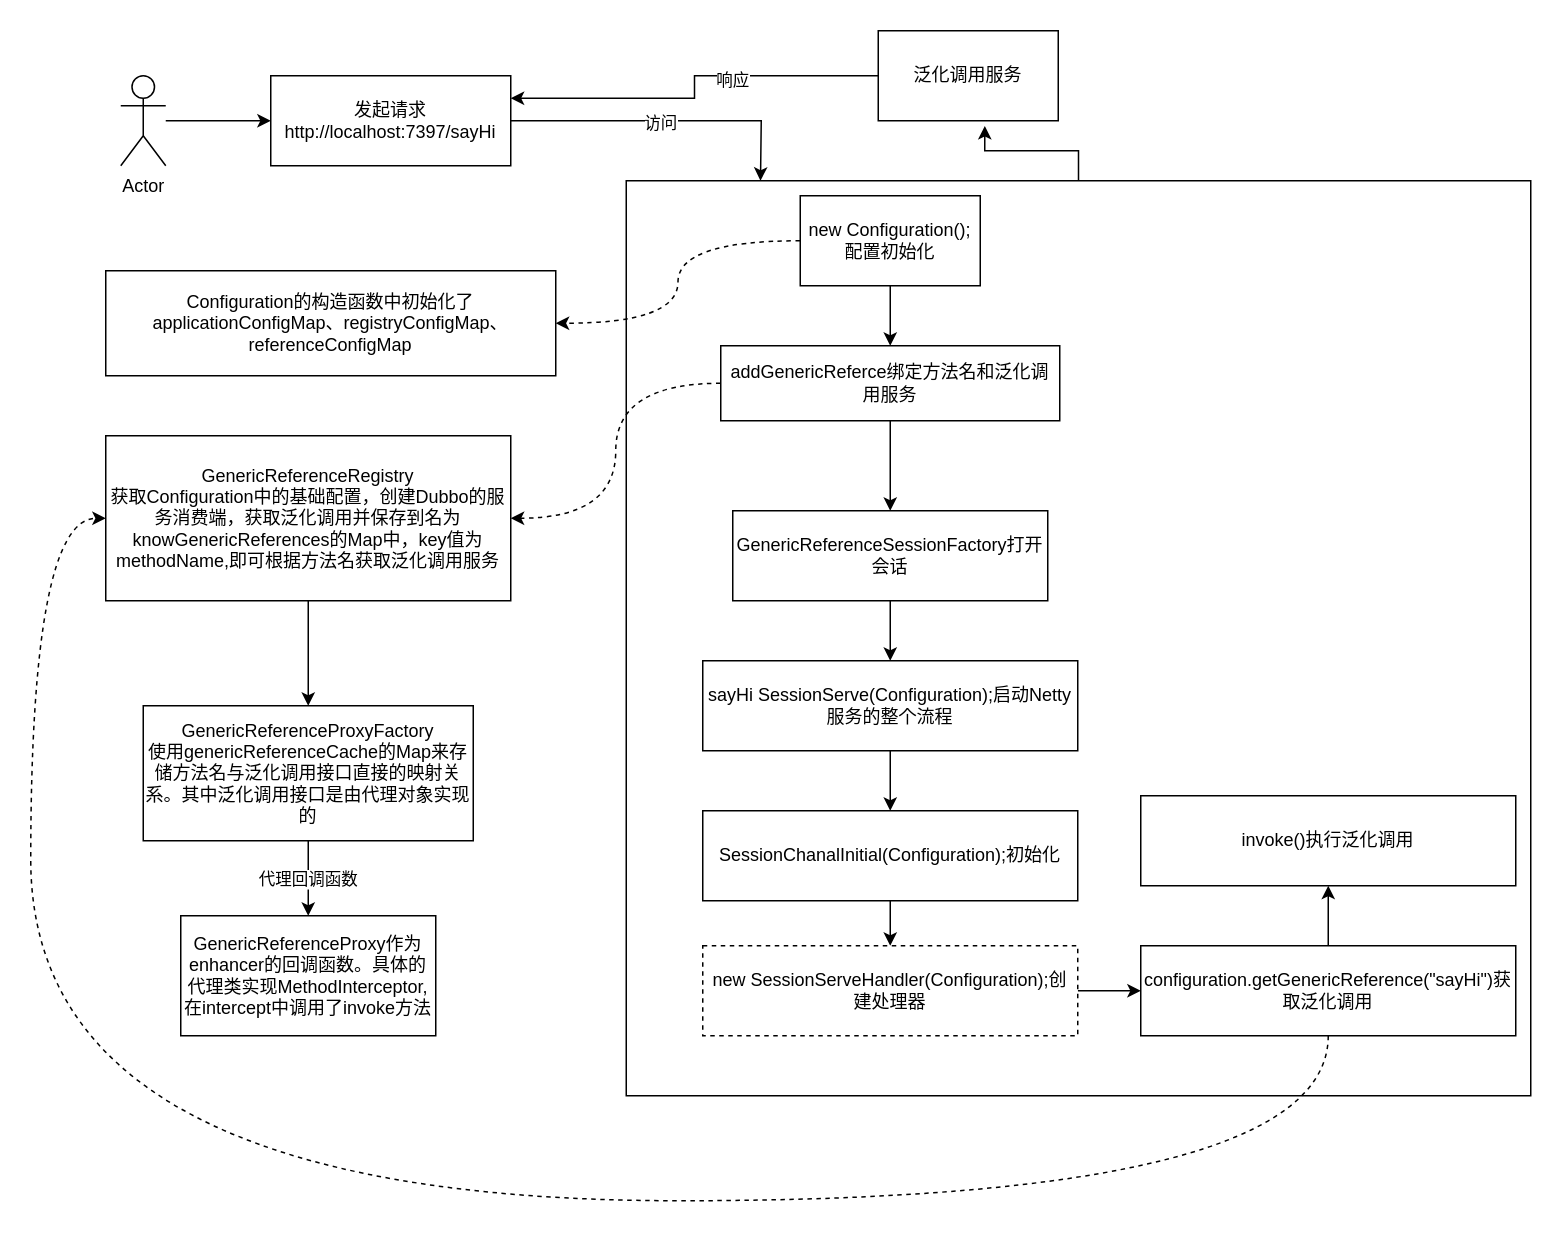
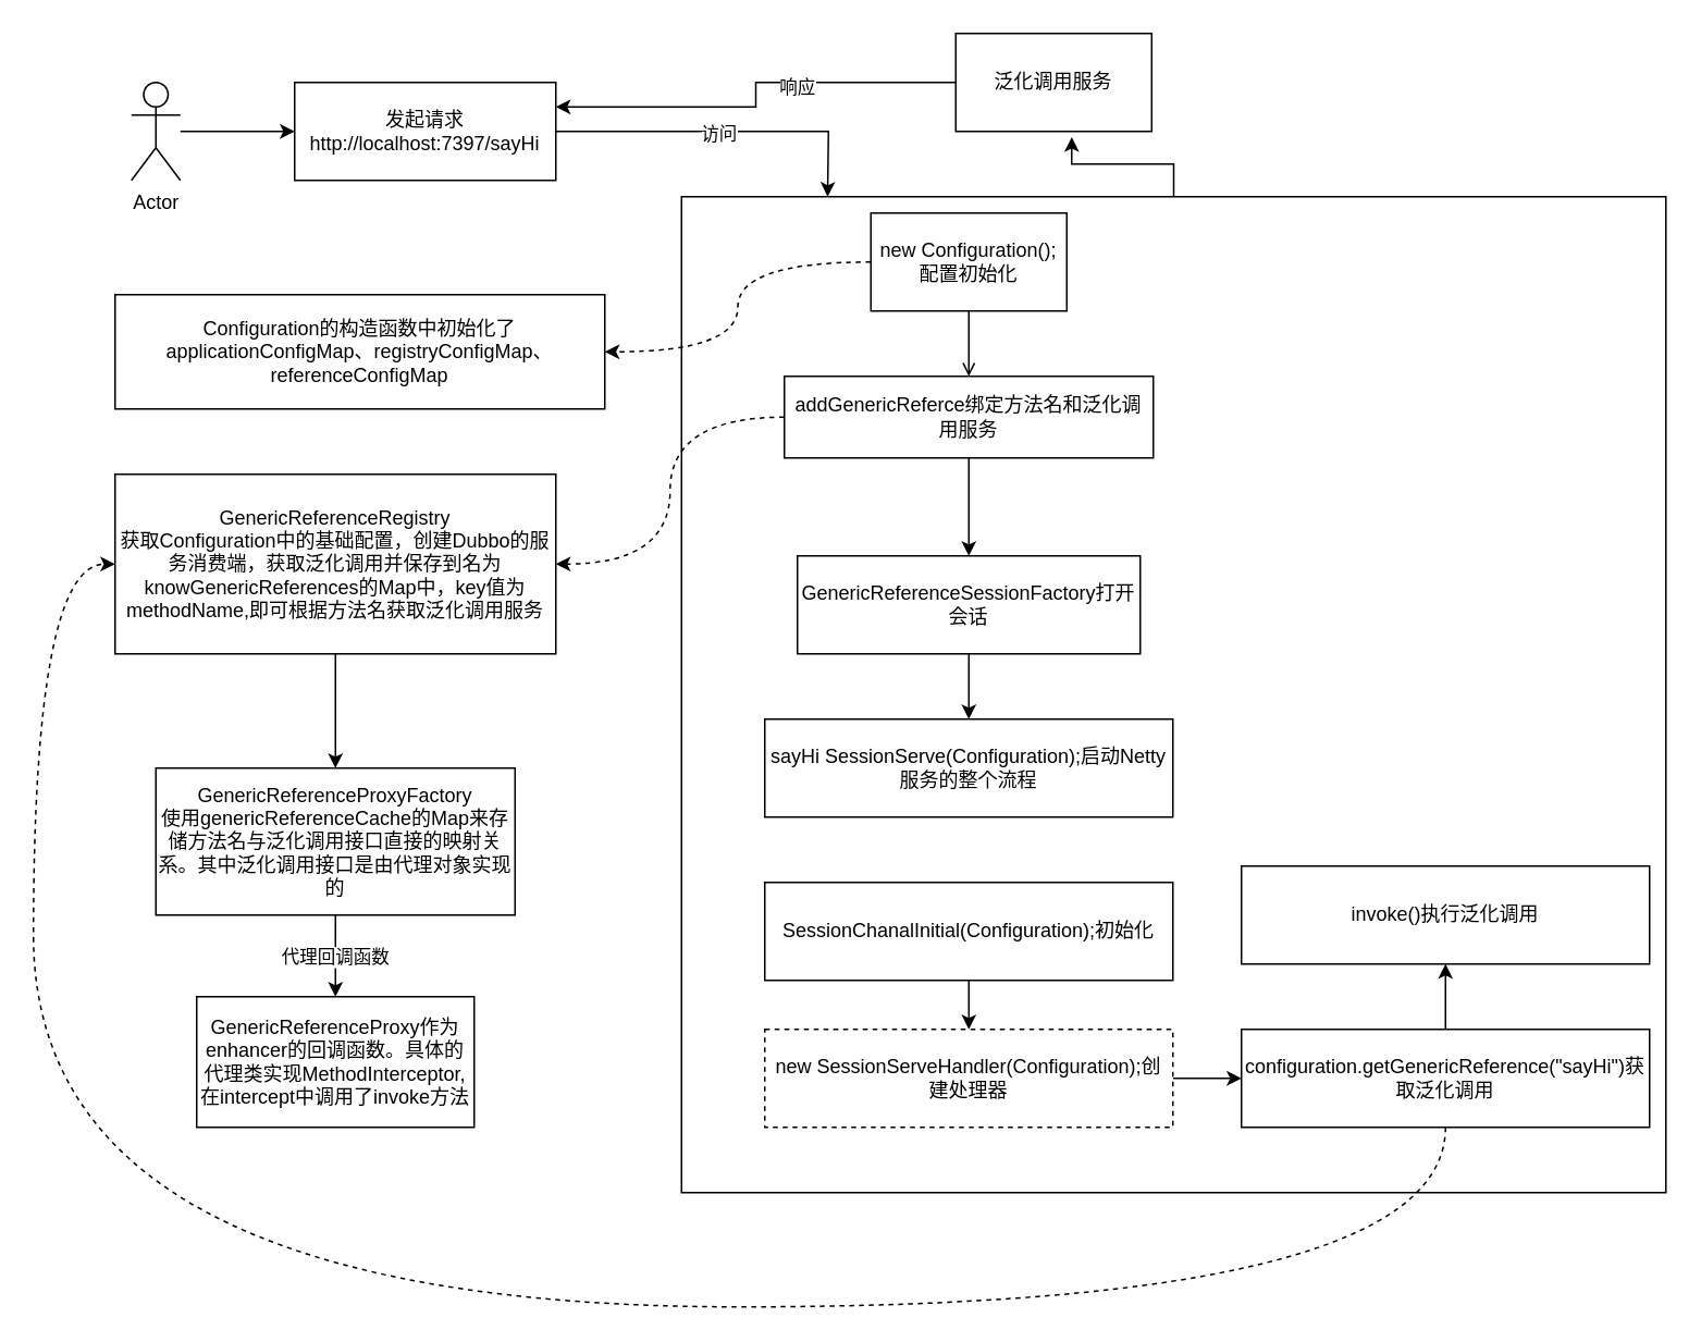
  <mxCell id="0" />
  <mxCell id="1" parent="0" />
  <mxCell id="2" value="" style="rounded=0;whiteSpace=wrap;html=1;" vertex="1" parent="1"><mxGeometry x="417" y="120" width="603" height="610" as="geometry" /></mxCell>
  <mxCell id="3" value="Configuration的构造函数中初始化了&lt;div&gt;applicationConfigMap、registryConfigMap、referenceConfigMap&lt;/div&gt;" style="rounded=0;whiteSpace=wrap;html=1;" vertex="1" parent="1"><mxGeometry x="70" y="180" width="300" height="70" as="geometry" /></mxCell>
  <mxCell id="4" value="" style="edgeStyle=orthogonalEdgeStyle;rounded=0;orthogonalLoop=1;jettySize=auto;html=1;" edge="1" parent="1" source="5" target="8"><mxGeometry relative="1" as="geometry" /></mxCell>
  <mxCell id="5" value="&lt;font face=&quot;Helvetica&quot;&gt;GenericReferenceRegistry&lt;/font&gt;&lt;div&gt;获取Configuration中的基础配置，创建Dubbo的服务消费端，获取泛化调用并保存到名为knowGenericReferences的Map中，key值为methodName,即可根据方法名获取泛化调用服务&lt;/div&gt;" style="rounded=0;whiteSpace=wrap;html=1;" vertex="1" parent="1"><mxGeometry x="70" y="290" width="270" height="110" as="geometry" /></mxCell>
  <mxCell id="6" style="edgeStyle=orthogonalEdgeStyle;rounded=0;orthogonalLoop=1;jettySize=auto;html=1;entryX=0.5;entryY=0;entryDx=0;entryDy=0;" edge="1" parent="1" source="8" target="9"><mxGeometry relative="1" as="geometry"><mxPoint x="1210" y="-95" as="targetPoint" /></mxGeometry></mxCell>
  <mxCell id="7" value="代理回调函数" style="edgeLabel;html=1;align=center;verticalAlign=middle;resizable=0;points=[];" vertex="1" connectable="0" parent="6"><mxGeometry x="0.016" y="-1" relative="1" as="geometry"><mxPoint as="offset" /></mxGeometry></mxCell>
  <mxCell id="8" value="GenericReferenceProxyFactory&lt;div&gt;使用genericReferenceCache的Map来存储方法名与泛化调用接口直接的映射关系。&lt;span style=&quot;background-color: initial;&quot;&gt;其中泛化调用接口是由代理对象实现的&lt;/span&gt;&lt;/div&gt;" style="rounded=0;whiteSpace=wrap;html=1;" vertex="1" parent="1"><mxGeometry x="95" y="470" width="220" height="90" as="geometry" /></mxCell>
  <mxCell id="9" value="GenericReferenceProxy作为enhancer的回调函数。具体的代理类实现MethodInterceptor,在intercept中调用了invoke方法" style="rounded=0;whiteSpace=wrap;html=1;" vertex="1" parent="1"><mxGeometry x="120" y="610" width="170" height="80" as="geometry" /></mxCell>
  <mxCell id="10" value="" style="edgeStyle=orthogonalEdgeStyle;rounded=0;orthogonalLoop=1;jettySize=auto;html=1;" edge="1" parent="1" source="11" target="19"><mxGeometry relative="1" as="geometry" /></mxCell>
  <mxCell id="11" value="Actor" style="shape=umlActor;verticalLabelPosition=bottom;verticalAlign=top;html=1;outlineConnect=0;" vertex="1" parent="1"><mxGeometry x="80" y="50" width="30" height="60" as="geometry" /></mxCell>
  <mxCell id="12" value="" style="edgeStyle=orthogonalEdgeStyle;rounded=0;orthogonalLoop=1;jettySize=auto;html=1;" edge="1" parent="1" source="14" target="16"><mxGeometry relative="1" as="geometry" /></mxCell>
  <mxCell id="13" style="edgeStyle=orthogonalEdgeStyle;rounded=0;orthogonalLoop=1;jettySize=auto;html=1;entryX=1;entryY=0.5;entryDx=0;entryDy=0;curved=1;dashed=1;" edge="1" parent="1" source="14" target="5"><mxGeometry relative="1" as="geometry" /></mxCell>
  <mxCell id="14" value="addGenericReferce绑定方法名和泛化调用服务" style="rounded=0;whiteSpace=wrap;html=1;" vertex="1" parent="1"><mxGeometry x="480" y="230" width="226" height="50" as="geometry" /></mxCell>
  <mxCell id="15" value="" style="edgeStyle=orthogonalEdgeStyle;rounded=0;orthogonalLoop=1;jettySize=auto;html=1;" edge="1" parent="1" source="16" target="21"><mxGeometry relative="1" as="geometry" /></mxCell>
  <mxCell id="16" value="GenericReferenceSessionFactory打开会话" style="whiteSpace=wrap;html=1;rounded=0;" vertex="1" parent="1"><mxGeometry x="488" y="340" width="210" height="60" as="geometry" /></mxCell>
  <mxCell id="17" style="edgeStyle=orthogonalEdgeStyle;rounded=0;orthogonalLoop=1;jettySize=auto;html=1;entryX=0.25;entryY=0;entryDx=0;entryDy=0;" edge="1" parent="1" source="19"><mxGeometry relative="1" as="geometry"><mxPoint x="506.5" y="120" as="targetPoint" /></mxGeometry></mxCell>
  <mxCell id="18" value="访问" style="edgeLabel;html=1;align=center;verticalAlign=middle;resizable=0;points=[];" vertex="1" connectable="0" parent="17"><mxGeometry x="-0.043" relative="1" as="geometry"><mxPoint y="1" as="offset" /></mxGeometry></mxCell>
  <mxCell id="19" value="发起请求&lt;div&gt;http://localhost:7397/sayHi&lt;br&gt;&lt;/div&gt;" style="rounded=0;whiteSpace=wrap;html=1;" vertex="1" parent="1"><mxGeometry x="180" y="50" width="160" height="60" as="geometry" /></mxCell>
- <mxCell id="20" value="" style="edgeStyle=orthogonalEdgeStyle;rounded=0;orthogonalLoop=1;jettySize=auto;html=1;" edge="1" parent="1" source="21" target="29"><mxGeometry relative="1" as="geometry" /></mxCell>
  <mxCell id="21" value="sayHi SessionServe(Configuration);启动Netty服务的整个流程" style="whiteSpace=wrap;html=1;rounded=0;" vertex="1" parent="1"><mxGeometry x="468" y="440" width="250" height="60" as="geometry" /></mxCell>
  <mxCell id="22" style="edgeStyle=orthogonalEdgeStyle;rounded=0;orthogonalLoop=1;jettySize=auto;html=1;entryX=1;entryY=0.25;entryDx=0;entryDy=0;" edge="1" parent="1" source="24" target="19"><mxGeometry relative="1" as="geometry" /></mxCell>
  <mxCell id="23" value="响应" style="edgeLabel;html=1;align=center;verticalAlign=middle;resizable=0;points=[];" vertex="1" connectable="0" parent="22"><mxGeometry x="-0.244" y="2" relative="1" as="geometry"><mxPoint as="offset" /></mxGeometry></mxCell>
  <mxCell id="24" value="泛化调用服务" style="whiteSpace=wrap;html=1;rounded=0;" vertex="1" parent="1"><mxGeometry x="585" y="20" width="120" height="60" as="geometry" /></mxCell>
- <mxCell id="25" value="" style="edgeStyle=orthogonalEdgeStyle;rounded=0;orthogonalLoop=1;jettySize=auto;html=1;" edge="1" parent="1" source="27" target="14"><mxGeometry relative="1" as="geometry" /></mxCell>
+ <mxCell id="25" value="" style="edgeStyle=orthogonalEdgeStyle;rounded=0;orthogonalLoop=1;jettySize=auto;html=1;endArrow=open;" edge="1" parent="1" source="27" target="14"><mxGeometry relative="1" as="geometry" /></mxCell>
  <mxCell id="26" style="edgeStyle=orthogonalEdgeStyle;rounded=0;orthogonalLoop=1;jettySize=auto;html=1;entryX=1;entryY=0.5;entryDx=0;entryDy=0;curved=1;dashed=1;" edge="1" parent="1" source="27" target="3"><mxGeometry relative="1" as="geometry" /></mxCell>
  <mxCell id="27" value="new Configuration();配置初始化" style="rounded=0;whiteSpace=wrap;html=1;" vertex="1" parent="1"><mxGeometry x="533" y="130" width="120" height="60" as="geometry" /></mxCell>
  <mxCell id="28" value="" style="edgeStyle=orthogonalEdgeStyle;rounded=0;orthogonalLoop=1;jettySize=auto;html=1;" edge="1" parent="1" source="29" target="31"><mxGeometry relative="1" as="geometry" /></mxCell>
  <mxCell id="29" value="SessionChanalInitial(Configuration);初始化" style="whiteSpace=wrap;html=1;rounded=0;" vertex="1" parent="1"><mxGeometry x="468" y="540" width="250" height="60" as="geometry" /></mxCell>
  <mxCell id="30" value="" style="edgeStyle=orthogonalEdgeStyle;rounded=0;orthogonalLoop=1;jettySize=auto;html=1;" edge="1" parent="1" source="31" target="34"><mxGeometry relative="1" as="geometry" /></mxCell>
  <mxCell id="31" value="new SessionServeHandler(Configuration);创建处理器" style="whiteSpace=wrap;html=1;rounded=0;dashed=1;" vertex="1" parent="1"><mxGeometry x="468" y="630" width="250" height="60" as="geometry" /></mxCell>
  <mxCell id="32" value="" style="edgeStyle=orthogonalEdgeStyle;rounded=0;orthogonalLoop=1;jettySize=auto;html=1;" edge="1" parent="1" source="34" target="35"><mxGeometry relative="1" as="geometry" /></mxCell>
  <mxCell id="33" style="edgeStyle=orthogonalEdgeStyle;rounded=0;orthogonalLoop=1;jettySize=auto;html=1;entryX=0;entryY=0.5;entryDx=0;entryDy=0;curved=1;dashed=1;" edge="1" parent="1" source="34" target="5"><mxGeometry relative="1" as="geometry"><Array as="points"><mxPoint x="885" y="800" /><mxPoint x="20" y="800" /><mxPoint x="20" y="345" /></Array></mxGeometry></mxCell>
  <mxCell id="34" value="configuration.getGenericReference(&quot;sayHi&quot;)获取泛化调用" style="whiteSpace=wrap;html=1;rounded=0;" vertex="1" parent="1"><mxGeometry x="760" y="630" width="250" height="60" as="geometry" /></mxCell>
  <mxCell id="35" value="invoke()执行泛化调用" style="whiteSpace=wrap;html=1;rounded=0;" vertex="1" parent="1"><mxGeometry x="760" y="530" width="250" height="60" as="geometry" /></mxCell>
  <mxCell id="36" style="edgeStyle=orthogonalEdgeStyle;rounded=0;orthogonalLoop=1;jettySize=auto;html=1;entryX=0.592;entryY=1.058;entryDx=0;entryDy=0;entryPerimeter=0;" edge="1" parent="1" source="2" target="24"><mxGeometry relative="1" as="geometry" /></mxCell>
